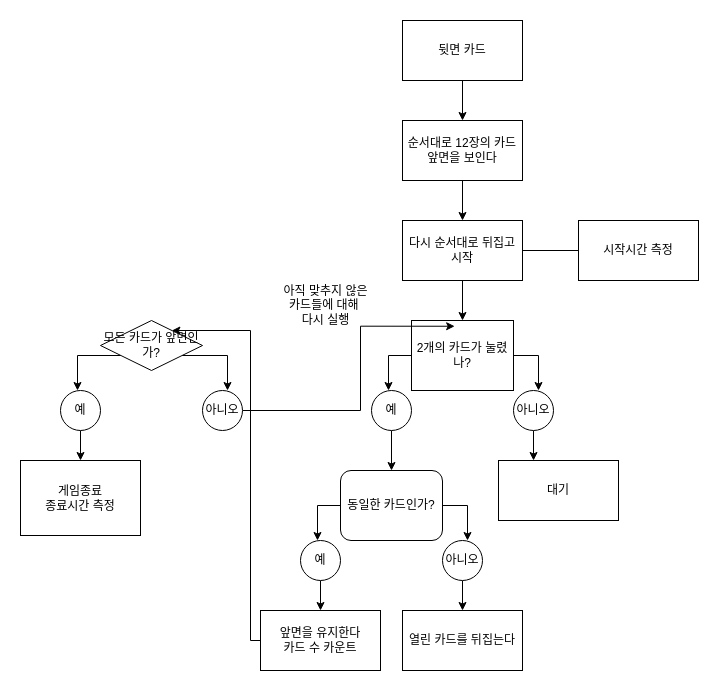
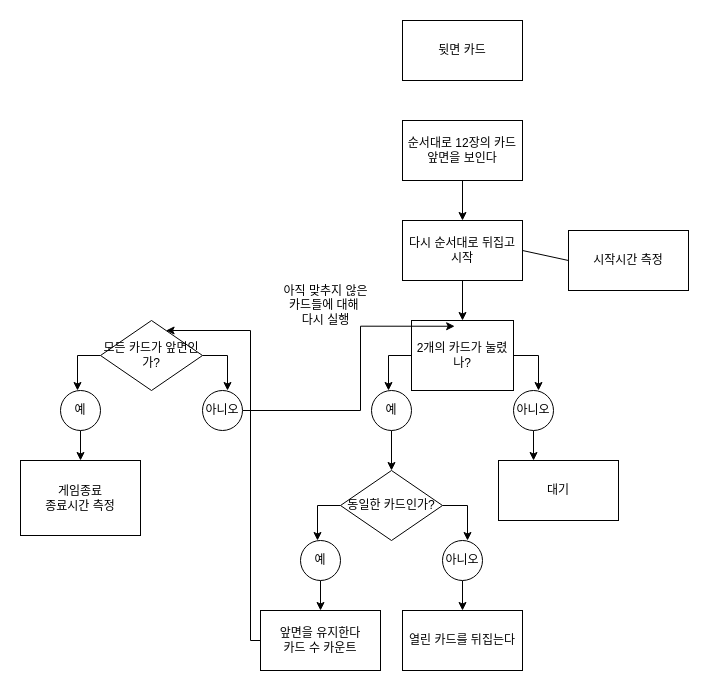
  <mxCell id="0" />
  <mxCell id="1" parent="0" />
- <mxCell id="2" style="edgeStyle=orthogonalEdgeStyle;rounded=0;orthogonalLoop=1;jettySize=auto;html=1;entryX=0.5;entryY=0;entryDx=0;entryDy=0;" edge="1" parent="1" source="3" target="5"><mxGeometry relative="1" as="geometry" /></mxCell>
  <mxCell id="3" value="뒷면 카드" style="rounded=0;whiteSpace=wrap;html=1;" vertex="1" parent="1"><mxGeometry x="402" y="20" width="120" height="60" as="geometry" /></mxCell>
  <mxCell id="4" style="edgeStyle=orthogonalEdgeStyle;rounded=0;orthogonalLoop=1;jettySize=auto;html=1;entryX=0.5;entryY=0;entryDx=0;entryDy=0;" edge="1" parent="1" source="5" target="7"><mxGeometry relative="1" as="geometry" /></mxCell>
  <mxCell id="5" value="순서대로 12장의 카드앞면을 보인다" style="rounded=0;whiteSpace=wrap;html=1;" vertex="1" parent="1"><mxGeometry x="402" y="120" width="120" height="60" as="geometry" /></mxCell>
  <mxCell id="6" style="edgeStyle=orthogonalEdgeStyle;rounded=0;orthogonalLoop=1;jettySize=auto;html=1;entryX=0.5;entryY=0;entryDx=0;entryDy=0;" edge="1" parent="1" source="7" target="10"><mxGeometry relative="1" as="geometry" /></mxCell>
  <mxCell id="7" value="다시 순서대로 뒤집고 시작" style="rounded=0;whiteSpace=wrap;html=1;" vertex="1" parent="1"><mxGeometry x="402" y="220" width="120" height="60" as="geometry" /></mxCell>
  <mxCell id="8" style="edgeStyle=orthogonalEdgeStyle;rounded=0;orthogonalLoop=1;jettySize=auto;html=1;entryX=0.425;entryY=0;entryDx=0;entryDy=0;entryPerimeter=0;" edge="1" parent="1" source="10" target="12"><mxGeometry relative="1" as="geometry"><mxPoint x="388" y="370" as="targetPoint" /><Array as="points"><mxPoint x="388" y="355" /></Array></mxGeometry></mxCell>
  <mxCell id="9" style="edgeStyle=orthogonalEdgeStyle;rounded=0;orthogonalLoop=1;jettySize=auto;html=1;entryX=0.625;entryY=0;entryDx=0;entryDy=0;entryPerimeter=0;" edge="1" parent="1" source="10" target="14"><mxGeometry relative="1" as="geometry"><mxPoint x="538" y="380" as="targetPoint" /><Array as="points"><mxPoint x="538" y="355" /></Array></mxGeometry></mxCell>
  <mxCell id="10" value="2개의 카드가 눌렸나?" style="whiteSpace=wrap;html=1;rounded=0;" vertex="1" parent="1"><mxGeometry x="411" y="320" width="102" height="70" as="geometry" /></mxCell>
  <mxCell id="11" style="edgeStyle=orthogonalEdgeStyle;rounded=0;orthogonalLoop=1;jettySize=auto;html=1;entryX=0.5;entryY=0;entryDx=0;entryDy=0;" edge="1" parent="1" source="12" target="17"><mxGeometry relative="1" as="geometry" /></mxCell>
  <mxCell id="12" value="예" style="ellipse;whiteSpace=wrap;html=1;aspect=fixed;" vertex="1" parent="1"><mxGeometry x="371" y="390" width="40" height="40" as="geometry" /></mxCell>
  <mxCell id="13" style="edgeStyle=orthogonalEdgeStyle;rounded=0;orthogonalLoop=1;jettySize=auto;html=1;entryX=0.292;entryY=0;entryDx=0;entryDy=0;entryPerimeter=0;" edge="1" parent="1" source="14" target="26"><mxGeometry relative="1" as="geometry"><mxPoint x="533" y="450" as="targetPoint" /></mxGeometry></mxCell>
  <mxCell id="14" value="아니오" style="ellipse;whiteSpace=wrap;html=1;aspect=fixed;" vertex="1" parent="1"><mxGeometry x="513" y="390" width="40" height="40" as="geometry" /></mxCell>
  <mxCell id="15" style="edgeStyle=orthogonalEdgeStyle;rounded=0;orthogonalLoop=1;jettySize=auto;html=1;entryX=0.425;entryY=0;entryDx=0;entryDy=0;entryPerimeter=0;" edge="1" source="17" target="19" parent="1"><mxGeometry relative="1" as="geometry"><mxPoint x="317" y="520" as="targetPoint" /><Array as="points"><mxPoint x="317" y="505" /></Array></mxGeometry></mxCell>
  <mxCell id="16" style="edgeStyle=orthogonalEdgeStyle;rounded=0;orthogonalLoop=1;jettySize=auto;html=1;entryX=0.625;entryY=0;entryDx=0;entryDy=0;entryPerimeter=0;" edge="1" source="17" target="21" parent="1"><mxGeometry relative="1" as="geometry"><mxPoint x="467" y="530" as="targetPoint" /><Array as="points"><mxPoint x="467" y="505" /></Array></mxGeometry></mxCell>
- <mxCell id="17" value="동일한 카드인가?" style="whiteSpace=wrap;html=1;rounded=1;" vertex="1" parent="1"><mxGeometry x="340" y="470" width="102" height="70" as="geometry" /></mxCell>
+ <mxCell id="17" value="동일한 카드인가?" style="rhombus;whiteSpace=wrap;html=1;" vertex="1" parent="1"><mxGeometry x="340" y="470" width="102" height="70" as="geometry" /></mxCell>
  <mxCell id="18" style="edgeStyle=orthogonalEdgeStyle;rounded=0;orthogonalLoop=1;jettySize=auto;html=1;entryX=0.5;entryY=0;entryDx=0;entryDy=0;" edge="1" parent="1" source="19" target="24"><mxGeometry relative="1" as="geometry" /></mxCell>
  <mxCell id="19" value="예" style="ellipse;whiteSpace=wrap;html=1;aspect=fixed;" vertex="1" parent="1"><mxGeometry x="300" y="540" width="40" height="40" as="geometry" /></mxCell>
  <mxCell id="20" style="edgeStyle=orthogonalEdgeStyle;rounded=0;orthogonalLoop=1;jettySize=auto;html=1;entryX=0.5;entryY=0;entryDx=0;entryDy=0;" edge="1" parent="1" source="21" target="22"><mxGeometry relative="1" as="geometry" /></mxCell>
  <mxCell id="21" value="아니오" style="ellipse;whiteSpace=wrap;html=1;aspect=fixed;" vertex="1" parent="1"><mxGeometry x="442" y="540" width="40" height="40" as="geometry" /></mxCell>
  <mxCell id="22" value="열린 카드를 뒤집는다" style="rounded=0;whiteSpace=wrap;html=1;" vertex="1" parent="1"><mxGeometry x="402" y="610" width="120" height="60" as="geometry" /></mxCell>
  <mxCell id="23" style="edgeStyle=orthogonalEdgeStyle;rounded=0;orthogonalLoop=1;jettySize=auto;html=1;" edge="1" parent="1" source="24" target="30"><mxGeometry relative="1" as="geometry"><mxPoint x="250" y="340" as="targetPoint" /><Array as="points"><mxPoint x="250" y="640" /><mxPoint x="250" y="330" /></Array></mxGeometry></mxCell>
  <mxCell id="24" value="앞면을 유지한다&lt;br&gt;카드 수 카운트" style="rounded=0;whiteSpace=wrap;html=1;" vertex="1" parent="1"><mxGeometry x="260" y="610" width="120" height="60" as="geometry" /></mxCell>
  <mxCell id="25" value="아직 맞추지 않은&lt;br&gt;카드들에 대해&amp;nbsp;&lt;br&gt;다시 실행" style="text;html=1;align=center;verticalAlign=middle;resizable=0;points=[];autosize=1;strokeColor=none;fillColor=none;" vertex="1" parent="1"><mxGeometry x="270" y="280" width="110" height="50" as="geometry" /></mxCell>
  <mxCell id="26" value="대기" style="rounded=0;whiteSpace=wrap;html=1;" vertex="1" parent="1"><mxGeometry x="498" y="460" width="120" height="60" as="geometry" /></mxCell>
- <mxCell id="27" value="시작시간 측정" style="rounded=0;whiteSpace=wrap;html=1;" vertex="1" parent="1"><mxGeometry x="578" y="220" width="120" height="60" as="geometry" /></mxCell>
+ <mxCell id="27" value="시작시간 측정" style="rounded=0;whiteSpace=wrap;html=1;" vertex="1" parent="1"><mxGeometry x="568" y="230" width="120" height="60" as="geometry" /></mxCell>
  <mxCell id="28" style="edgeStyle=orthogonalEdgeStyle;rounded=0;orthogonalLoop=1;jettySize=auto;html=1;entryX=0.425;entryY=0;entryDx=0;entryDy=0;entryPerimeter=0;" edge="1" source="30" target="32" parent="1"><mxGeometry relative="1" as="geometry"><mxPoint x="77" y="370" as="targetPoint" /><Array as="points"><mxPoint x="77" y="355" /></Array></mxGeometry></mxCell>
  <mxCell id="29" style="edgeStyle=orthogonalEdgeStyle;rounded=0;orthogonalLoop=1;jettySize=auto;html=1;entryX=0.625;entryY=0;entryDx=0;entryDy=0;entryPerimeter=0;" edge="1" source="30" target="34" parent="1"><mxGeometry relative="1" as="geometry"><mxPoint x="227" y="380" as="targetPoint" /><Array as="points"><mxPoint x="227" y="355" /></Array></mxGeometry></mxCell>
- <mxCell id="30" value="모든 카드가 앞면인가?" style="rhombus;whiteSpace=wrap;html=1;" vertex="1" parent="1"><mxGeometry x="100" y="320" width="102" height="50" as="geometry" /></mxCell>
+ <mxCell id="30" value="모든 카드가 앞면인가?" style="rhombus;whiteSpace=wrap;html=1;" vertex="1" parent="1"><mxGeometry x="100" y="320" width="102" height="70" as="geometry" /></mxCell>
  <mxCell id="31" style="edgeStyle=orthogonalEdgeStyle;rounded=0;orthogonalLoop=1;jettySize=auto;html=1;entryX=0.5;entryY=0;entryDx=0;entryDy=0;" edge="1" parent="1" source="32" target="35"><mxGeometry relative="1" as="geometry" /></mxCell>
  <mxCell id="32" value="예" style="ellipse;whiteSpace=wrap;html=1;aspect=fixed;" vertex="1" parent="1"><mxGeometry x="60" y="390" width="40" height="40" as="geometry" /></mxCell>
  <mxCell id="33" style="edgeStyle=orthogonalEdgeStyle;rounded=0;orthogonalLoop=1;jettySize=auto;html=1;entryX=0.423;entryY=0.082;entryDx=0;entryDy=0;entryPerimeter=0;" edge="1" parent="1" source="34" target="10"><mxGeometry relative="1" as="geometry"><mxPoint x="350" y="320" as="targetPoint" /><Array as="points"><mxPoint x="360" y="410" /><mxPoint x="360" y="326" /></Array></mxGeometry></mxCell>
  <mxCell id="34" value="아니오" style="ellipse;whiteSpace=wrap;html=1;aspect=fixed;" vertex="1" parent="1"><mxGeometry x="202" y="390" width="40" height="40" as="geometry" /></mxCell>
  <mxCell id="35" value="게임종료&lt;br&gt;종료시간 측정" style="rounded=0;whiteSpace=wrap;html=1;" vertex="1" parent="1"><mxGeometry x="20" y="460" width="120" height="75" as="geometry" /></mxCell>
  <mxCell id="36" value="" style="endArrow=none;html=1;rounded=0;exitX=1;exitY=0.5;exitDx=0;exitDy=0;entryX=0;entryY=0.5;entryDx=0;entryDy=0;" edge="1" parent="1" source="7" target="27"><mxGeometry width="50" height="50" relative="1" as="geometry"><mxPoint x="520" y="270" as="sourcePoint" /><mxPoint x="570" y="220" as="targetPoint" /></mxGeometry></mxCell>
